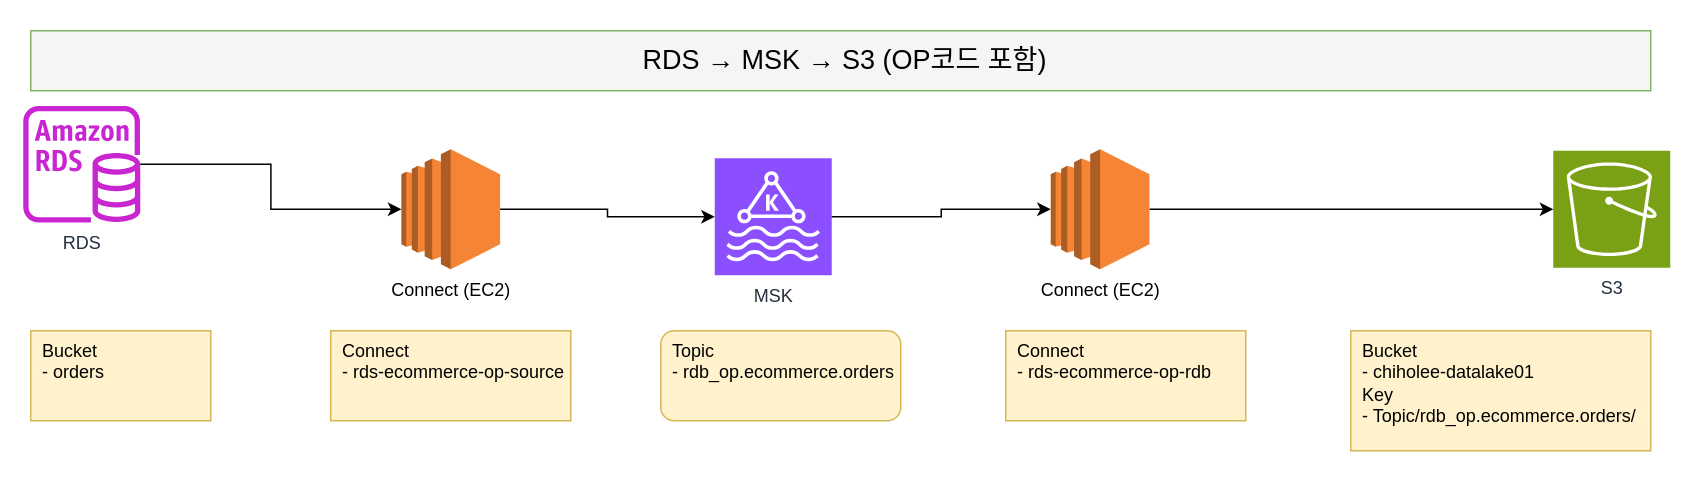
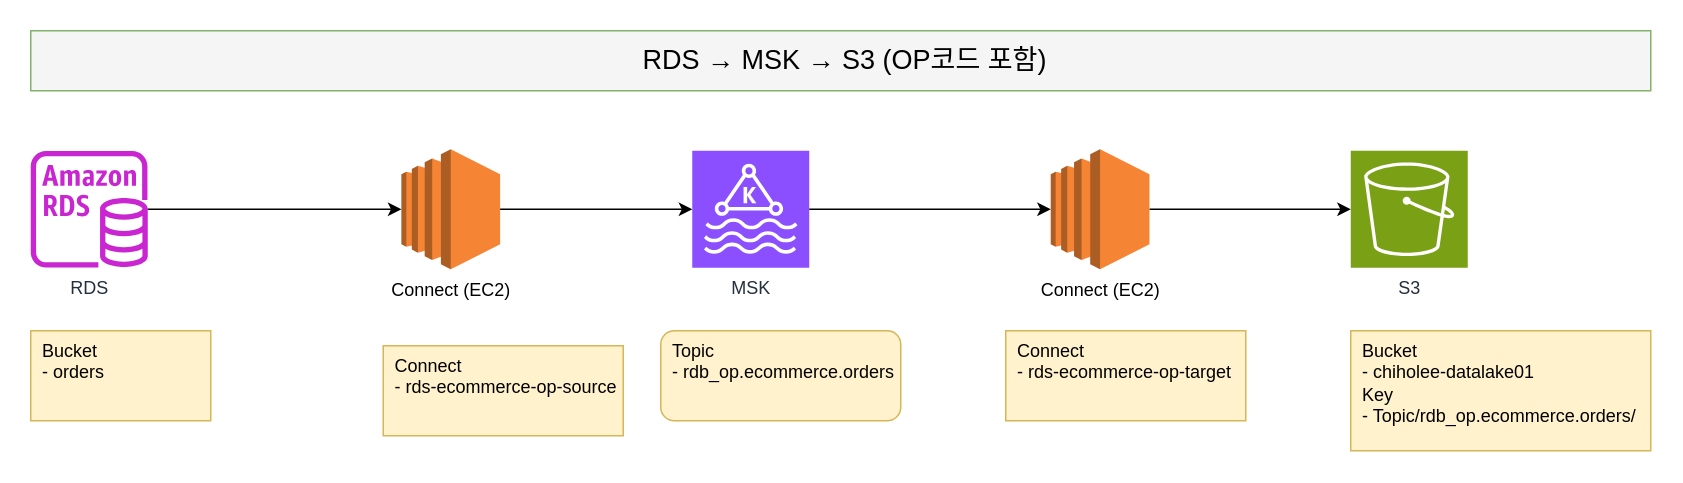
  <mxCell id="0" />
  <mxCell id="1" parent="0" />
- <mxCell id="2" value="RDS" style="sketch=0;outlineConnect=0;fontColor=#232F3E;gradientColor=none;fillColor=#C925D1;strokeColor=none;dashed=0;verticalLabelPosition=bottom;verticalAlign=top;align=center;html=1;fontSize=12;fontStyle=0;aspect=fixed;pointerEvents=1;shape=mxgraph.aws4.rds_instance;" parent="1" vertex="1"><mxGeometry x="15" y="70" width="78" height="78" as="geometry" /></mxCell>
- <mxCell id="3" value="MSK" style="sketch=0;points=[[0,0,0],[0.25,0,0],[0.5,0,0],[0.75,0,0],[1,0,0],[0,1,0],[0.25,1,0],[0.5,1,0],[0.75,1,0],[1,1,0],[0,0.25,0],[0,0.5,0],[0,0.75,0],[1,0.25,0],[1,0.5,0],[1,0.75,0]];outlineConnect=0;fontColor=#232F3E;fillColor=#8C4FFF;strokeColor=#ffffff;dashed=0;verticalLabelPosition=bottom;verticalAlign=top;align=center;html=1;fontSize=12;fontStyle=0;aspect=fixed;shape=mxgraph.aws4.resourceIcon;resIcon=mxgraph.aws4.managed_streaming_for_kafka;" parent="1" vertex="1"><mxGeometry x="476" y="105" width="78" height="78" as="geometry" /></mxCell>
+ <mxCell id="2" value="RDS" style="sketch=0;outlineConnect=0;fontColor=#232F3E;gradientColor=none;fillColor=#C925D1;strokeColor=none;dashed=0;verticalLabelPosition=bottom;verticalAlign=top;align=center;html=1;fontSize=12;fontStyle=0;aspect=fixed;pointerEvents=1;shape=mxgraph.aws4.rds_instance;" parent="1" vertex="1"><mxGeometry x="20" y="100" width="78" height="78" as="geometry" /></mxCell>
+ <mxCell id="3" value="MSK" style="sketch=0;points=[[0,0,0],[0.25,0,0],[0.5,0,0],[0.75,0,0],[1,0,0],[0,1,0],[0.25,1,0],[0.5,1,0],[0.75,1,0],[1,1,0],[0,0.25,0],[0,0.5,0],[0,0.75,0],[1,0.25,0],[1,0.5,0],[1,0.75,0]];outlineConnect=0;fontColor=#232F3E;fillColor=#8C4FFF;strokeColor=#ffffff;dashed=0;verticalLabelPosition=bottom;verticalAlign=top;align=center;html=1;fontSize=12;fontStyle=0;aspect=fixed;shape=mxgraph.aws4.resourceIcon;resIcon=mxgraph.aws4.managed_streaming_for_kafka;" parent="1" vertex="1"><mxGeometry x="461" y="100" width="78" height="78" as="geometry" /></mxCell>
  <mxCell id="4" value="Connect (EC2)" style="outlineConnect=0;dashed=0;verticalLabelPosition=bottom;verticalAlign=top;align=center;html=1;shape=mxgraph.aws3.ec2;fillColor=#F58534;gradientColor=none;" parent="1" vertex="1"><mxGeometry x="267.1" y="99" width="65.81" height="80" as="geometry" /></mxCell>
  <mxCell id="5" style="edgeStyle=orthogonalEdgeStyle;rounded=0;orthogonalLoop=1;jettySize=auto;html=1;entryX=0;entryY=0.5;entryDx=0;entryDy=0;entryPerimeter=0;" parent="1" source="2" target="4" edge="1"><mxGeometry relative="1" as="geometry" /></mxCell>
  <mxCell id="6" style="edgeStyle=orthogonalEdgeStyle;rounded=0;orthogonalLoop=1;jettySize=auto;html=1;entryX=0;entryY=0.5;entryDx=0;entryDy=0;entryPerimeter=0;" parent="1" source="4" target="3" edge="1"><mxGeometry relative="1" as="geometry" /></mxCell>
  <mxCell id="7" value="Bucket&lt;br&gt;&lt;div style=&quot;&quot;&gt;&lt;span style=&quot;background-color: initial;&quot;&gt;- orders&lt;/span&gt;&lt;/div&gt;" style="rounded=0;whiteSpace=wrap;html=1;align=left;fillColor=#fff2cc;strokeColor=#d6b656;spacingLeft=6;spacingTop=0;verticalAlign=top;" parent="1" vertex="1"><mxGeometry x="20" y="220" width="120" height="60" as="geometry" /></mxCell>
- <mxCell id="8" value="Connect&lt;br&gt;-&amp;nbsp;rds-ecommerce-op-source" style="rounded=0;whiteSpace=wrap;html=1;align=left;fillColor=#fff2cc;strokeColor=#d6b656;spacingLeft=6;spacingTop=0;verticalAlign=top;" parent="1" vertex="1"><mxGeometry x="220" y="220" width="160" height="60" as="geometry" /></mxCell>
+ <mxCell id="8" value="Connect&lt;br&gt;-&amp;nbsp;rds-ecommerce-op-source" style="rounded=0;whiteSpace=wrap;html=1;align=left;fillColor=#fff2cc;strokeColor=#d6b656;spacingLeft=6;spacingTop=0;verticalAlign=top;" parent="1" vertex="1"><mxGeometry x="255" y="230" width="160" height="60" as="geometry" /></mxCell>
  <mxCell id="9" value="Topic&lt;br&gt;-&amp;nbsp;rdb_op.ecommerce.orders" style="whiteSpace=wrap;html=1;align=left;fillColor=#fff2cc;strokeColor=#d6b656;spacingLeft=6;spacingTop=0;verticalAlign=top;rounded=1;" parent="1" vertex="1"><mxGeometry x="440" y="220" width="160" height="60" as="geometry" /></mxCell>
- <mxCell id="10" value="S3" style="sketch=0;points=[[0,0,0],[0.25,0,0],[0.5,0,0],[0.75,0,0],[1,0,0],[0,1,0],[0.25,1,0],[0.5,1,0],[0.75,1,0],[1,1,0],[0,0.25,0],[0,0.5,0],[0,0.75,0],[1,0.25,0],[1,0.5,0],[1,0.75,0]];outlineConnect=0;fontColor=#232F3E;fillColor=#7AA116;strokeColor=#ffffff;dashed=0;verticalLabelPosition=bottom;verticalAlign=top;align=center;html=1;fontSize=12;fontStyle=0;aspect=fixed;shape=mxgraph.aws4.resourceIcon;resIcon=mxgraph.aws4.s3;" parent="1" vertex="1"><mxGeometry x="1035" y="100" width="78" height="78" as="geometry" /></mxCell>
+ <mxCell id="10" value="S3" style="sketch=0;points=[[0,0,0],[0.25,0,0],[0.5,0,0],[0.75,0,0],[1,0,0],[0,1,0],[0.25,1,0],[0.5,1,0],[0.75,1,0],[1,1,0],[0,0.25,0],[0,0.5,0],[0,0.75,0],[1,0.25,0],[1,0.5,0],[1,0.75,0]];outlineConnect=0;fontColor=#232F3E;fillColor=#7AA116;strokeColor=#ffffff;dashed=0;verticalLabelPosition=bottom;verticalAlign=top;align=center;html=1;fontSize=12;fontStyle=0;aspect=fixed;shape=mxgraph.aws4.resourceIcon;resIcon=mxgraph.aws4.s3;" parent="1" vertex="1"><mxGeometry x="900" y="100" width="78" height="78" as="geometry" /></mxCell>
  <mxCell id="11" value="Bucket&lt;br&gt;- chiholee-datalake01&lt;br&gt;Key&lt;br&gt;- Topic/rdb_op.ecommerce.orders/" style="rounded=0;whiteSpace=wrap;html=1;align=left;fillColor=#fff2cc;strokeColor=#d6b656;spacingLeft=6;spacingTop=0;verticalAlign=top;" parent="1" vertex="1"><mxGeometry x="900" y="220" width="200" height="80" as="geometry" /></mxCell>
  <mxCell id="12" style="edgeStyle=orthogonalEdgeStyle;rounded=0;orthogonalLoop=1;jettySize=auto;html=1;" parent="1" source="13" target="10" edge="1"><mxGeometry relative="1" as="geometry" /></mxCell>
  <mxCell id="13" value="Connect (EC2)" style="outlineConnect=0;dashed=0;verticalLabelPosition=bottom;verticalAlign=top;align=center;html=1;shape=mxgraph.aws3.ec2;fillColor=#F58534;gradientColor=none;" parent="1" vertex="1"><mxGeometry x="700" y="99" width="65.81" height="80" as="geometry" /></mxCell>
  <mxCell id="14" style="edgeStyle=orthogonalEdgeStyle;rounded=0;orthogonalLoop=1;jettySize=auto;html=1;entryX=0;entryY=0.5;entryDx=0;entryDy=0;entryPerimeter=0;" parent="1" source="3" target="13" edge="1"><mxGeometry relative="1" as="geometry" /></mxCell>
- <mxCell id="15" value="Connect&lt;br&gt;- rds-ecommerce-op-rdb" style="rounded=0;whiteSpace=wrap;html=1;align=left;fillColor=#fff2cc;strokeColor=#d6b656;spacingLeft=6;spacingTop=0;verticalAlign=top;" parent="1" vertex="1"><mxGeometry x="670" y="220" width="160" height="60" as="geometry" /></mxCell>
+ <mxCell id="15" value="Connect&lt;br&gt;- rds-ecommerce-op-target" style="rounded=0;whiteSpace=wrap;html=1;align=left;fillColor=#fff2cc;strokeColor=#d6b656;spacingLeft=6;spacingTop=0;verticalAlign=top;" parent="1" vertex="1"><mxGeometry x="670" y="220" width="160" height="60" as="geometry" /></mxCell>
  <mxCell id="16" value="RDS → MSK → S3 (OP코드 포함)" style="rounded=0;whiteSpace=wrap;html=1;align=center;fillColor=#f5f5f5;strokeColor=#82b366;spacingLeft=6;spacingTop=0;verticalAlign=middle;fontSize=18;" parent="1" vertex="1"><mxGeometry x="20" y="20" width="1080" height="40" as="geometry" /></mxCell>
